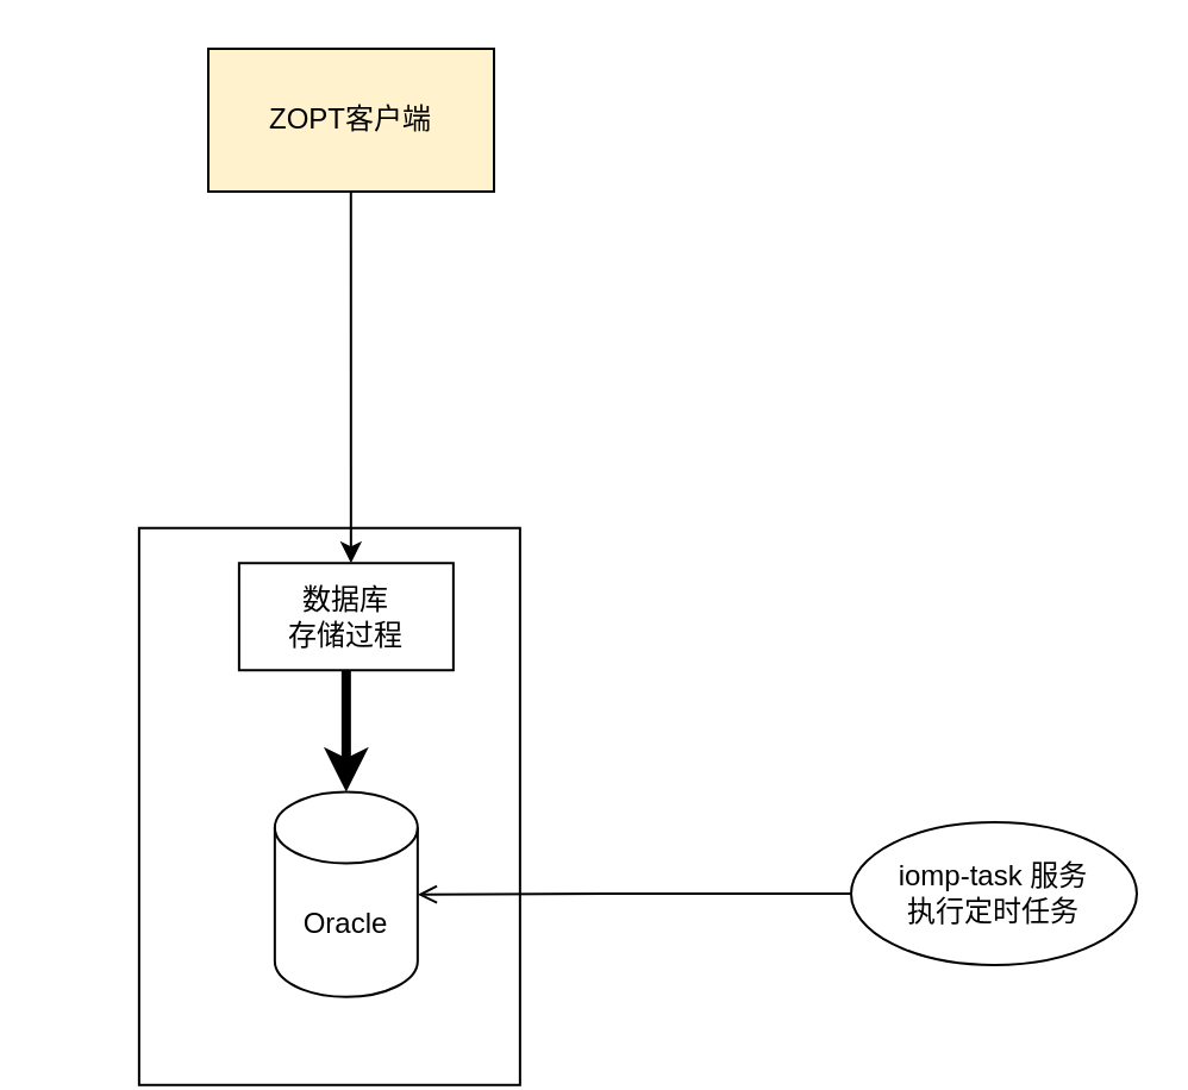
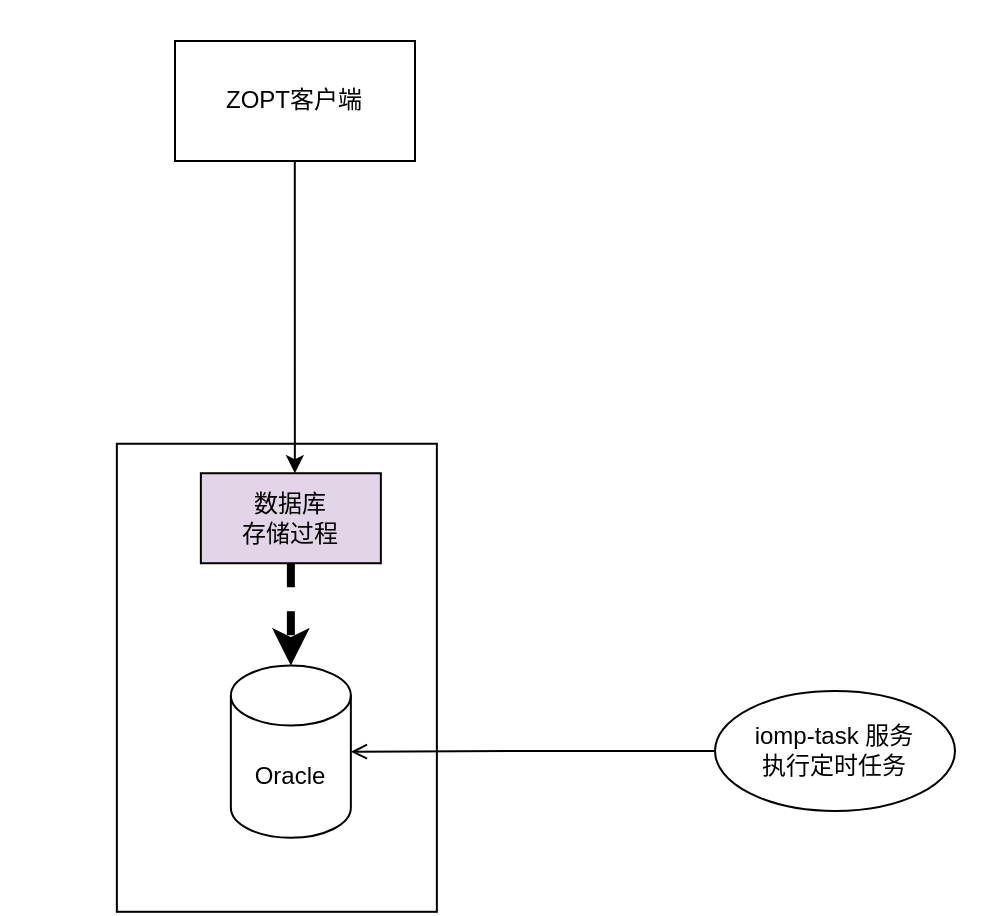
  <mxCell id="0" />
  <mxCell id="1" parent="0" />
- <mxCell id="2" value="ZOPT客户端" style="rounded=0;whiteSpace=wrap;html=1;fillColor=#fff2cc;" vertex="1" parent="1"><mxGeometry x="87" y="20" width="120" height="60" as="geometry" /></mxCell>
+ <mxCell id="2" value="ZOPT客户端" style="rounded=0;whiteSpace=wrap;html=1;" vertex="1" parent="1"><mxGeometry x="87" y="20" width="120" height="60" as="geometry" /></mxCell>
  <mxCell id="3" value="iomp-task 服务&lt;br&gt;执行定时任务" style="ellipse;whiteSpace=wrap;html=1;" vertex="1" parent="1"><mxGeometry x="357" y="345" width="120" height="60" as="geometry" /></mxCell>
  <mxCell id="4" value="" style="group" vertex="1" connectable="0" parent="1"><mxGeometry x="57" y="219.997" width="197.94" height="198.39" as="geometry" /></mxCell>
  <mxCell id="5" value="" style="rounded=0;whiteSpace=wrap;html=1;rotation=90;" vertex="1" parent="4"><mxGeometry x="-36.08" y="38.39" width="234.02" height="160" as="geometry" /></mxCell>
  <mxCell id="6" value="Oracle" style="shape=cylinder3;whiteSpace=wrap;html=1;boundedLbl=1;backgroundOutline=1;size=15;" vertex="1" parent="4"><mxGeometry x="57.93" y="112.27" width="60" height="86.12" as="geometry" /></mxCell>
- <mxCell id="7" style="edgeStyle=orthogonalEdgeStyle;rounded=0;orthogonalLoop=1;jettySize=auto;html=1;strokeWidth=4;" edge="1" parent="4" source="8" target="6"><mxGeometry relative="1" as="geometry" /></mxCell>
- <mxCell id="8" value="数据库&lt;br&gt;存储过程" style="rounded=0;whiteSpace=wrap;html=1;" vertex="1" parent="4"><mxGeometry x="42.93" y="16.123" width="90" height="45" as="geometry" /></mxCell>
+ <mxCell id="7" style="edgeStyle=orthogonalEdgeStyle;rounded=0;orthogonalLoop=1;jettySize=auto;html=1;strokeWidth=4;dashed=1;" edge="1" parent="4" source="8" target="6"><mxGeometry relative="1" as="geometry" /></mxCell>
+ <mxCell id="8" value="数据库&lt;br&gt;存储过程" style="rounded=0;whiteSpace=wrap;html=1;fillColor=#e1d5e7;" vertex="1" parent="4"><mxGeometry x="42.93" y="16.123" width="90" height="45" as="geometry" /></mxCell>
  <mxCell id="9" style="edgeStyle=orthogonalEdgeStyle;rounded=0;orthogonalLoop=1;jettySize=auto;html=1;endArrow=open;" edge="1" parent="1" source="3" target="6"><mxGeometry relative="1" as="geometry" /></mxCell>
  <mxCell id="10" style="edgeStyle=orthogonalEdgeStyle;rounded=0;orthogonalLoop=1;jettySize=auto;html=1;entryX=0.5;entryY=0;entryDx=0;entryDy=0;" edge="1" parent="1"><mxGeometry relative="1" as="geometry"><mxPoint x="149" y="80" as="sourcePoint" /><mxPoint x="146.93" y="236.12" as="targetPoint" /><Array as="points"><mxPoint x="147" y="80" /></Array></mxGeometry></mxCell>
